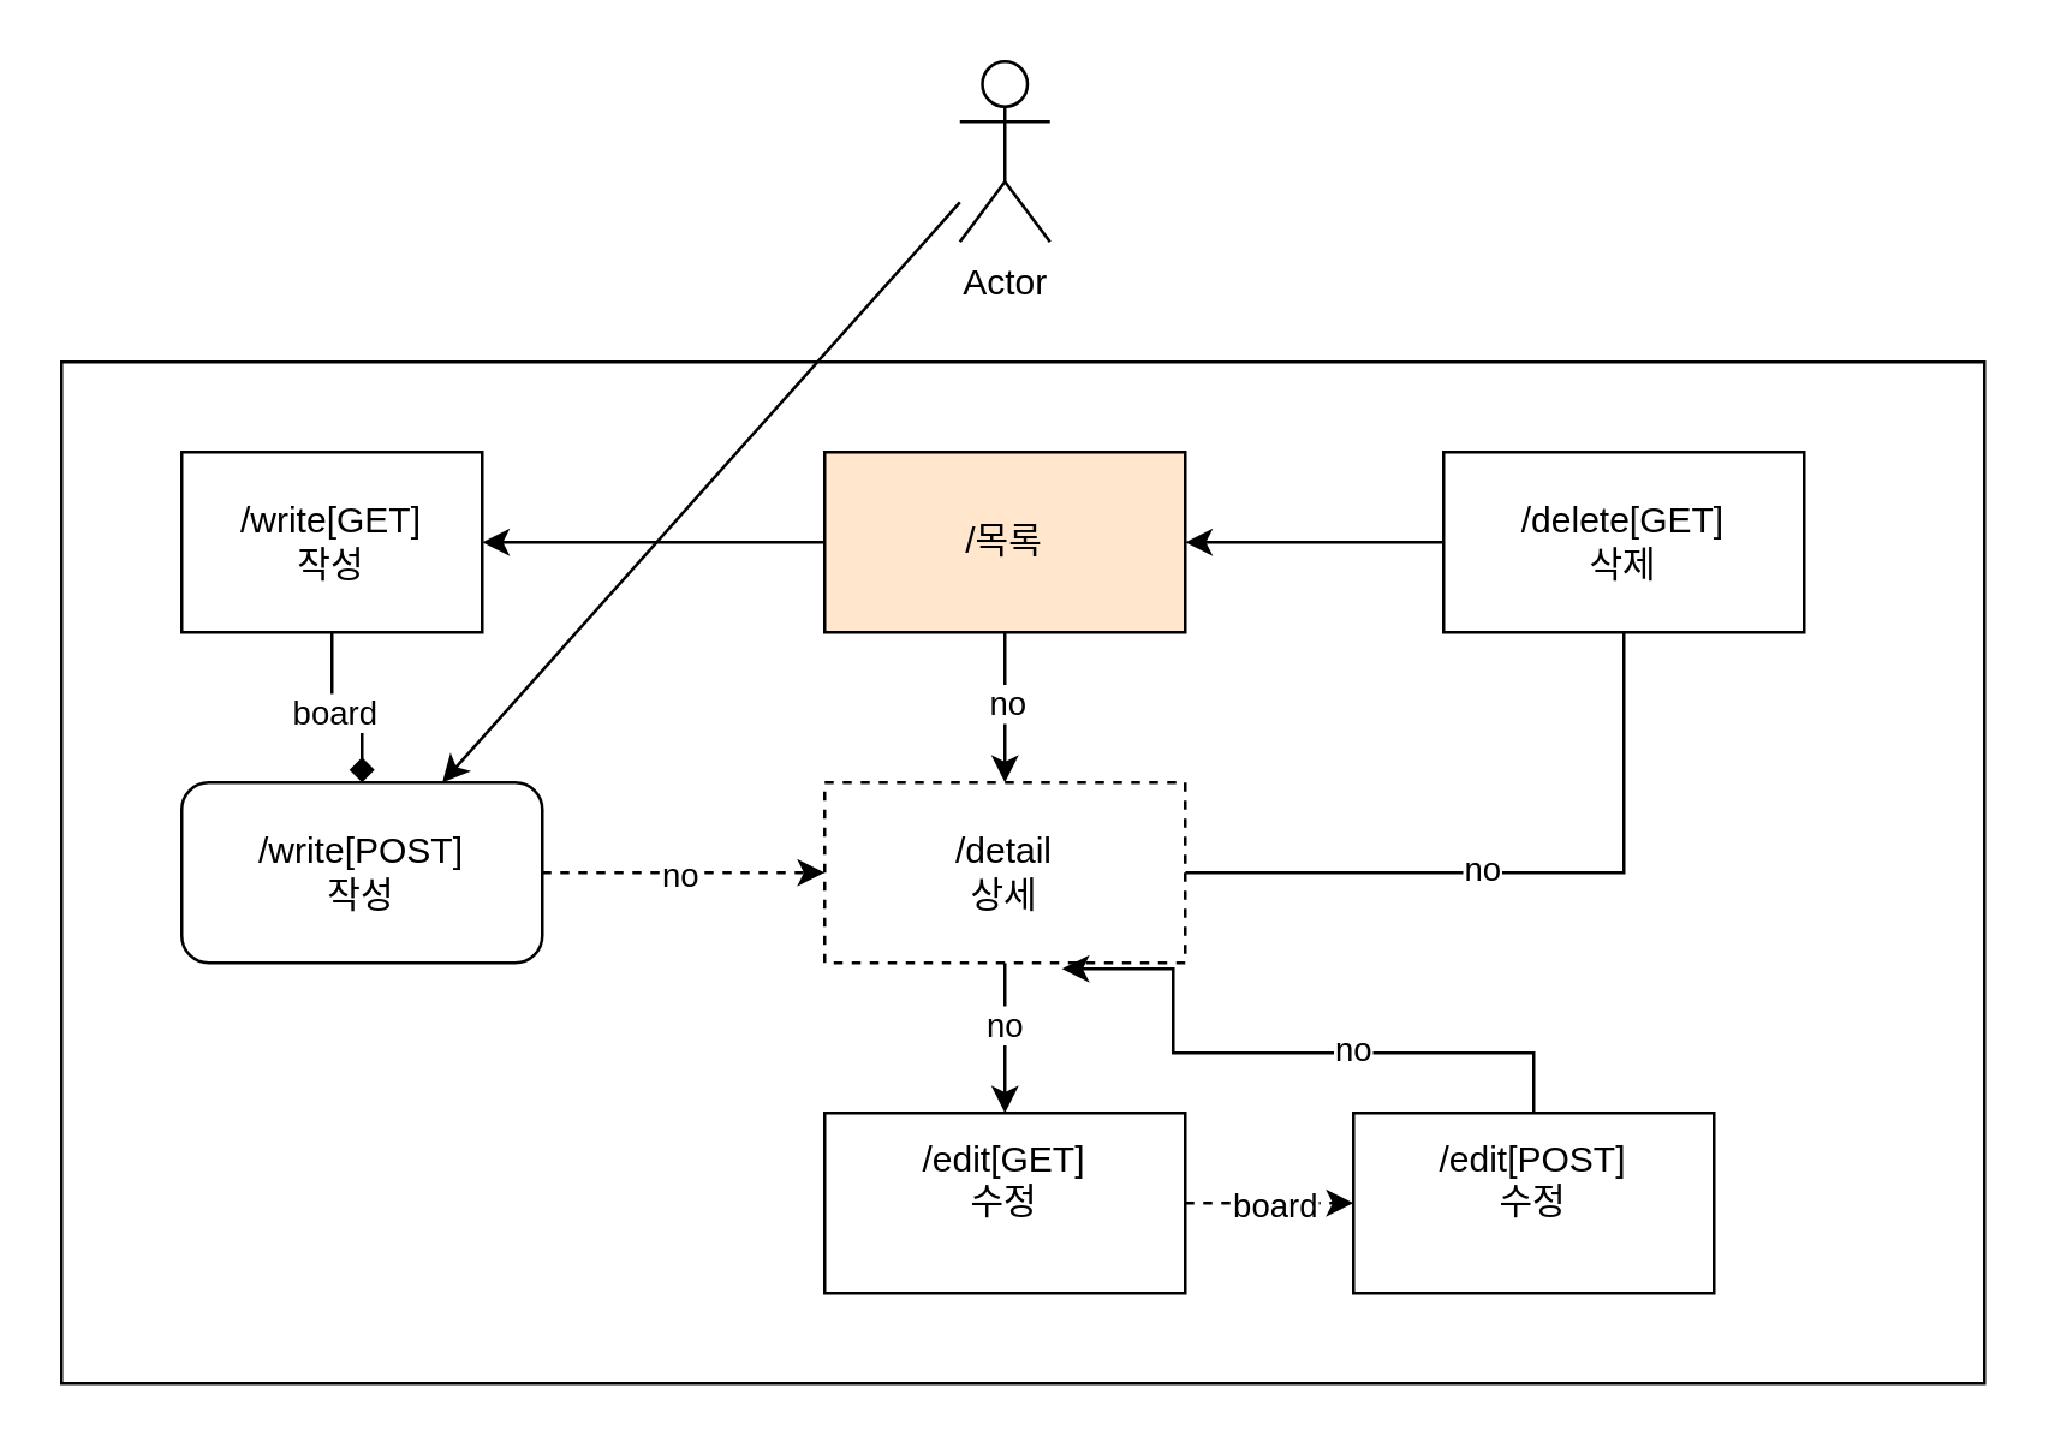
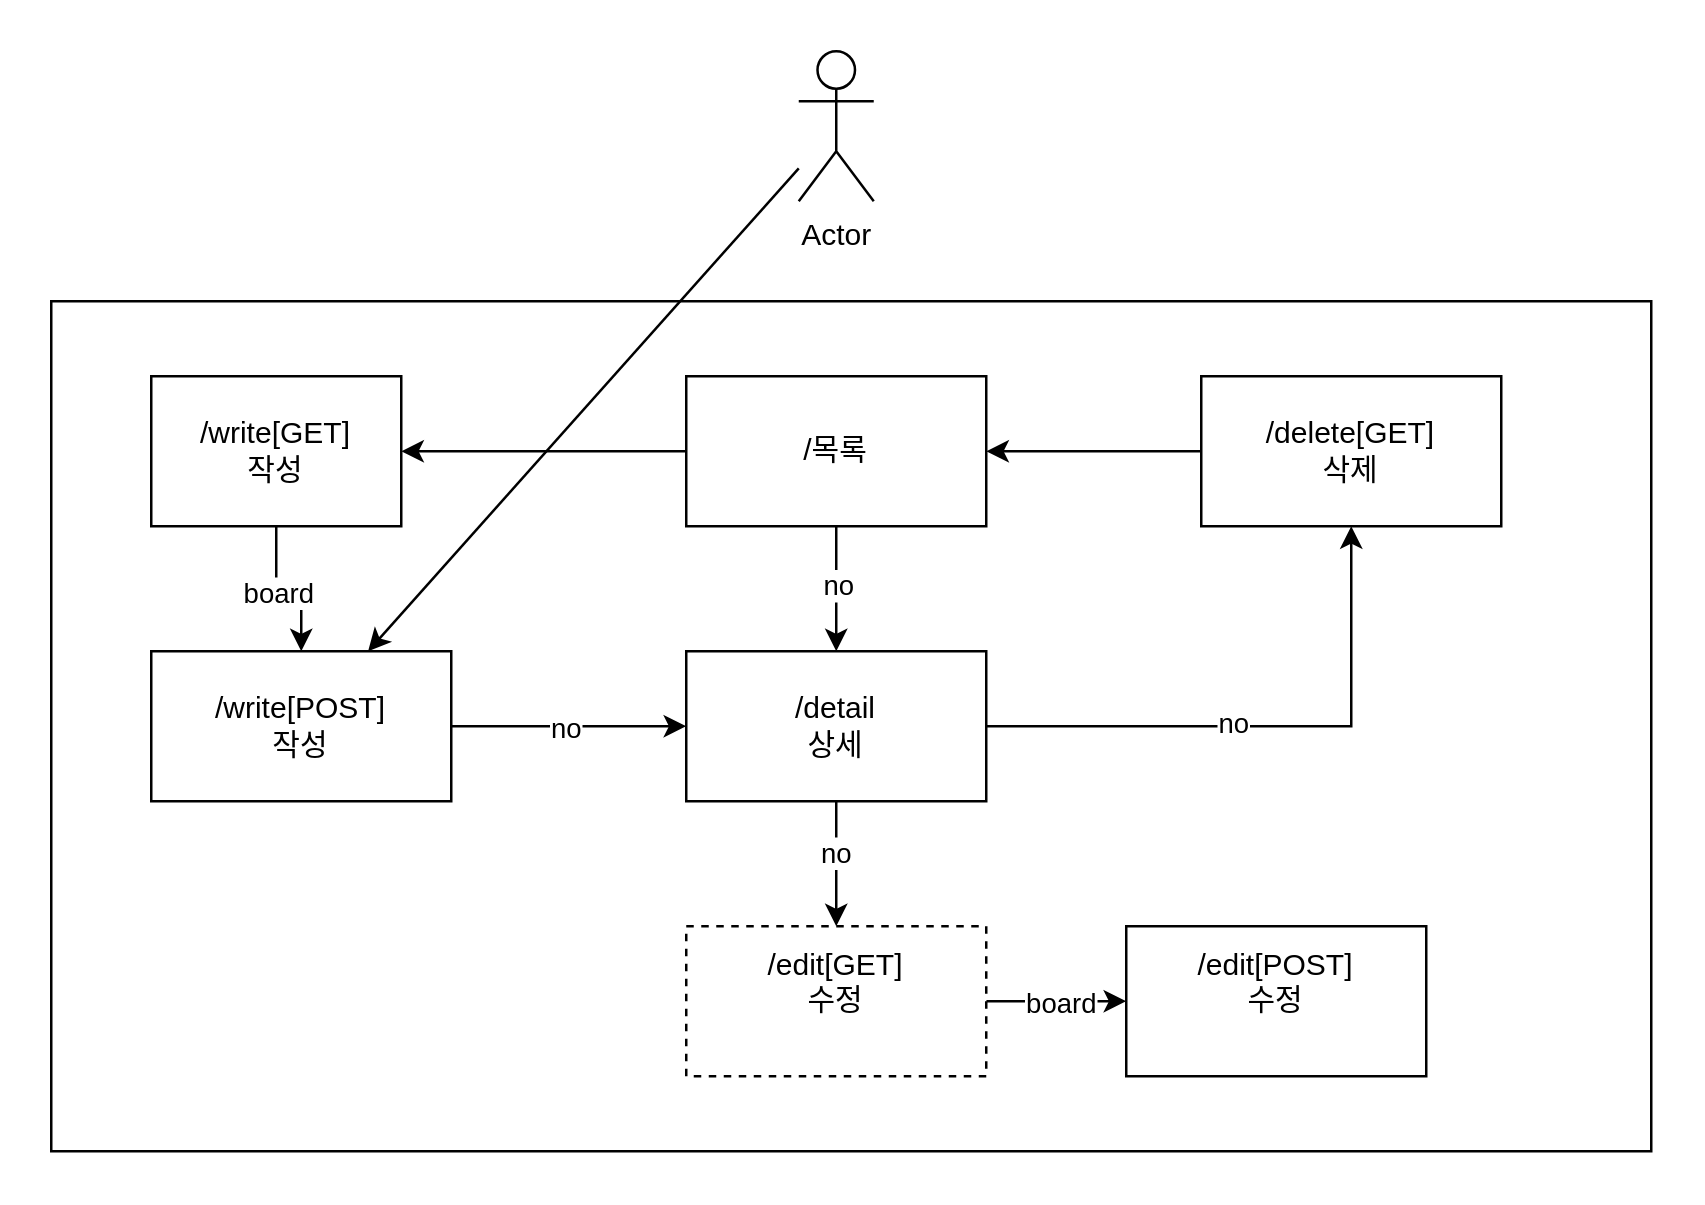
  <mxCell id="0" />
  <mxCell id="1" parent="0" />
  <mxCell id="2" value="" style="rounded=0;whiteSpace=wrap;html=1;" vertex="1" parent="1"><mxGeometry x="20" y="120" width="640" height="340" as="geometry" /></mxCell>
  <mxCell id="3" value="Actor" style="shape=umlActor;verticalLabelPosition=bottom;verticalAlign=top;html=1;outlineConnect=0;" vertex="1" parent="1"><mxGeometry x="319" y="20" width="30" height="60" as="geometry" /></mxCell>
  <mxCell id="4" style="edgeStyle=orthogonalEdgeStyle;rounded=0;orthogonalLoop=1;jettySize=auto;html=1;" edge="1" parent="1" source="5" target="16"><mxGeometry relative="1" as="geometry" /></mxCell>
- <mxCell id="5" value="/목록" style="rounded=0;whiteSpace=wrap;html=1;fillColor=#ffe6cc;" vertex="1" parent="1"><mxGeometry x="274" y="150" width="120" height="60" as="geometry" /></mxCell>
+ <mxCell id="5" value="/목록" style="rounded=0;whiteSpace=wrap;html=1;" vertex="1" parent="1"><mxGeometry x="274" y="150" width="120" height="60" as="geometry" /></mxCell>
  <mxCell id="6" value="" style="endArrow=classic;html=1;rounded=0;" edge="1" parent="1" source="3" target="19"><mxGeometry width="50" height="50" relative="1" as="geometry"><mxPoint x="310" y="430" as="sourcePoint" /><mxPoint x="360" y="380" as="targetPoint" /></mxGeometry></mxCell>
  <mxCell id="7" style="edgeStyle=orthogonalEdgeStyle;rounded=0;orthogonalLoop=1;jettySize=auto;html=1;entryX=0.5;entryY=0;entryDx=0;entryDy=0;" edge="1" parent="1" source="11" target="22"><mxGeometry relative="1" as="geometry" /></mxCell>
  <mxCell id="8" value="no" style="edgeLabel;html=1;align=center;verticalAlign=middle;resizable=0;points=[];" vertex="1" connectable="0" parent="7"><mxGeometry x="-0.2" y="2" relative="1" as="geometry"><mxPoint x="-3" as="offset" /></mxGeometry></mxCell>
- <mxCell id="9" style="edgeStyle=orthogonalEdgeStyle;rounded=0;orthogonalLoop=1;jettySize=auto;html=1;endArrow=none;" edge="1" parent="1" source="11" target="27"><mxGeometry relative="1" as="geometry" /></mxCell>
+ <mxCell id="9" style="edgeStyle=orthogonalEdgeStyle;rounded=0;orthogonalLoop=1;jettySize=auto;html=1;" edge="1" parent="1" source="11" target="27"><mxGeometry relative="1" as="geometry" /></mxCell>
  <mxCell id="10" value="no" style="edgeLabel;html=1;align=center;verticalAlign=middle;resizable=0;points=[];" vertex="1" connectable="0" parent="9"><mxGeometry x="-0.133" y="2" relative="1" as="geometry"><mxPoint as="offset" /></mxGeometry></mxCell>
- <mxCell id="11" value="/detail&lt;div&gt;상세&lt;/div&gt;" style="rounded=0;whiteSpace=wrap;html=1;dashed=1;" vertex="1" parent="1"><mxGeometry x="274" y="260" width="120" height="60" as="geometry" /></mxCell>
+ <mxCell id="11" value="/detail&lt;div&gt;상세&lt;/div&gt;" style="rounded=0;whiteSpace=wrap;html=1;" vertex="1" parent="1"><mxGeometry x="274" y="260" width="120" height="60" as="geometry" /></mxCell>
  <mxCell id="12" value="" style="endArrow=classic;html=1;rounded=0;" edge="1" parent="1" source="5" target="11"><mxGeometry width="50" height="50" relative="1" as="geometry"><mxPoint x="334" y="200" as="sourcePoint" /><mxPoint x="334" y="270" as="targetPoint" /></mxGeometry></mxCell>
  <mxCell id="13" value="no" style="edgeLabel;html=1;align=center;verticalAlign=middle;resizable=0;points=[];" vertex="1" connectable="0" parent="12"><mxGeometry x="-0.08" relative="1" as="geometry"><mxPoint as="offset" /></mxGeometry></mxCell>
- <mxCell id="14" style="edgeStyle=orthogonalEdgeStyle;rounded=0;orthogonalLoop=1;jettySize=auto;html=1;endArrow=diamond;" edge="1" parent="1" source="16" target="19"><mxGeometry relative="1" as="geometry" /></mxCell>
+ <mxCell id="14" style="edgeStyle=orthogonalEdgeStyle;rounded=0;orthogonalLoop=1;jettySize=auto;html=1;" edge="1" parent="1" source="16" target="19"><mxGeometry relative="1" as="geometry" /></mxCell>
  <mxCell id="15" value="board" style="edgeLabel;html=1;align=center;verticalAlign=middle;resizable=0;points=[];" vertex="1" connectable="0" parent="14"><mxGeometry x="-0.2" y="3" relative="1" as="geometry"><mxPoint x="-3" y="2" as="offset" /></mxGeometry></mxCell>
  <mxCell id="16" value="/write[GET]&lt;div&gt;작성&lt;/div&gt;" style="rounded=0;whiteSpace=wrap;html=1;" vertex="1" parent="1"><mxGeometry x="60" y="150" width="100" height="60" as="geometry" /></mxCell>
- <mxCell id="17" style="edgeStyle=orthogonalEdgeStyle;rounded=0;orthogonalLoop=1;jettySize=auto;html=1;dashed=1;" edge="1" parent="1" source="19" target="11"><mxGeometry relative="1" as="geometry" /></mxCell>
+ <mxCell id="17" style="edgeStyle=orthogonalEdgeStyle;rounded=0;orthogonalLoop=1;jettySize=auto;html=1;" edge="1" parent="1" source="19" target="11"><mxGeometry relative="1" as="geometry" /></mxCell>
  <mxCell id="18" value="&lt;div&gt;no&lt;br&gt;&lt;/div&gt;" style="edgeLabel;html=1;align=center;verticalAlign=middle;resizable=0;points=[];" vertex="1" connectable="0" parent="17"><mxGeometry x="-0.043" y="-3" relative="1" as="geometry"><mxPoint y="-3" as="offset" /></mxGeometry></mxCell>
- <mxCell id="19" value="/write[POST]&lt;div&gt;작성&lt;/div&gt;" style="whiteSpace=wrap;html=1;rounded=1;" vertex="1" parent="1"><mxGeometry x="60" y="260" width="120" height="60" as="geometry" /></mxCell>
- <mxCell id="20" style="edgeStyle=orthogonalEdgeStyle;rounded=0;orthogonalLoop=1;jettySize=auto;html=1;dashed=1;" edge="1" parent="1" source="22" target="25"><mxGeometry relative="1" as="geometry" /></mxCell>
+ <mxCell id="19" value="/write[POST]&lt;div&gt;작성&lt;/div&gt;" style="rounded=0;whiteSpace=wrap;html=1;" vertex="1" parent="1"><mxGeometry x="60" y="260" width="120" height="60" as="geometry" /></mxCell>
+ <mxCell id="20" style="edgeStyle=orthogonalEdgeStyle;rounded=0;orthogonalLoop=1;jettySize=auto;html=1;" edge="1" parent="1" source="22" target="25"><mxGeometry relative="1" as="geometry" /></mxCell>
  <mxCell id="21" value="board" style="edgeLabel;html=1;align=center;verticalAlign=middle;resizable=0;points=[];" vertex="1" connectable="0" parent="20"><mxGeometry x="0.179" relative="1" as="geometry"><mxPoint x="-4" as="offset" /></mxGeometry></mxCell>
- <mxCell id="22" value="/edit[GET]&lt;div&gt;수정&lt;/div&gt;&lt;div&gt;&lt;br&gt;&lt;/div&gt;" style="rounded=0;whiteSpace=wrap;html=1;" vertex="1" parent="1"><mxGeometry x="274" y="370" width="120" height="60" as="geometry" /></mxCell>
- <mxCell id="23" style="edgeStyle=orthogonalEdgeStyle;rounded=0;orthogonalLoop=1;jettySize=auto;html=1;entryX=0.658;entryY=1.033;entryDx=0;entryDy=0;entryPerimeter=0;" edge="1" parent="1" source="25" target="11"><mxGeometry relative="1" as="geometry"><Array as="points"><mxPoint x="510" y="350" /><mxPoint x="390" y="350" /><mxPoint x="390" y="322" /></Array></mxGeometry></mxCell>
- <mxCell id="24" value="no" style="edgeLabel;html=1;align=center;verticalAlign=middle;resizable=0;points=[];" vertex="1" connectable="0" parent="23"><mxGeometry x="-0.214" y="4" relative="1" as="geometry"><mxPoint y="-6" as="offset" /></mxGeometry></mxCell>
+ <mxCell id="22" value="/edit[GET]&lt;div&gt;수정&lt;/div&gt;&lt;div&gt;&lt;br&gt;&lt;/div&gt;" style="rounded=0;whiteSpace=wrap;html=1;dashed=1;" vertex="1" parent="1"><mxGeometry x="274" y="370" width="120" height="60" as="geometry" /></mxCell>
  <mxCell id="25" value="/edit[POST]&lt;div&gt;수정&lt;/div&gt;&lt;div&gt;&lt;br&gt;&lt;/div&gt;" style="rounded=0;whiteSpace=wrap;html=1;" vertex="1" parent="1"><mxGeometry x="450" y="370" width="120" height="60" as="geometry" /></mxCell>
  <mxCell id="26" style="edgeStyle=orthogonalEdgeStyle;rounded=0;orthogonalLoop=1;jettySize=auto;html=1;" edge="1" parent="1" source="27" target="5"><mxGeometry relative="1" as="geometry" /></mxCell>
  <mxCell id="27" value="/delete[GET]&lt;div&gt;삭제&lt;/div&gt;" style="rounded=0;whiteSpace=wrap;html=1;" vertex="1" parent="1"><mxGeometry x="480" y="150" width="120" height="60" as="geometry" /></mxCell>
